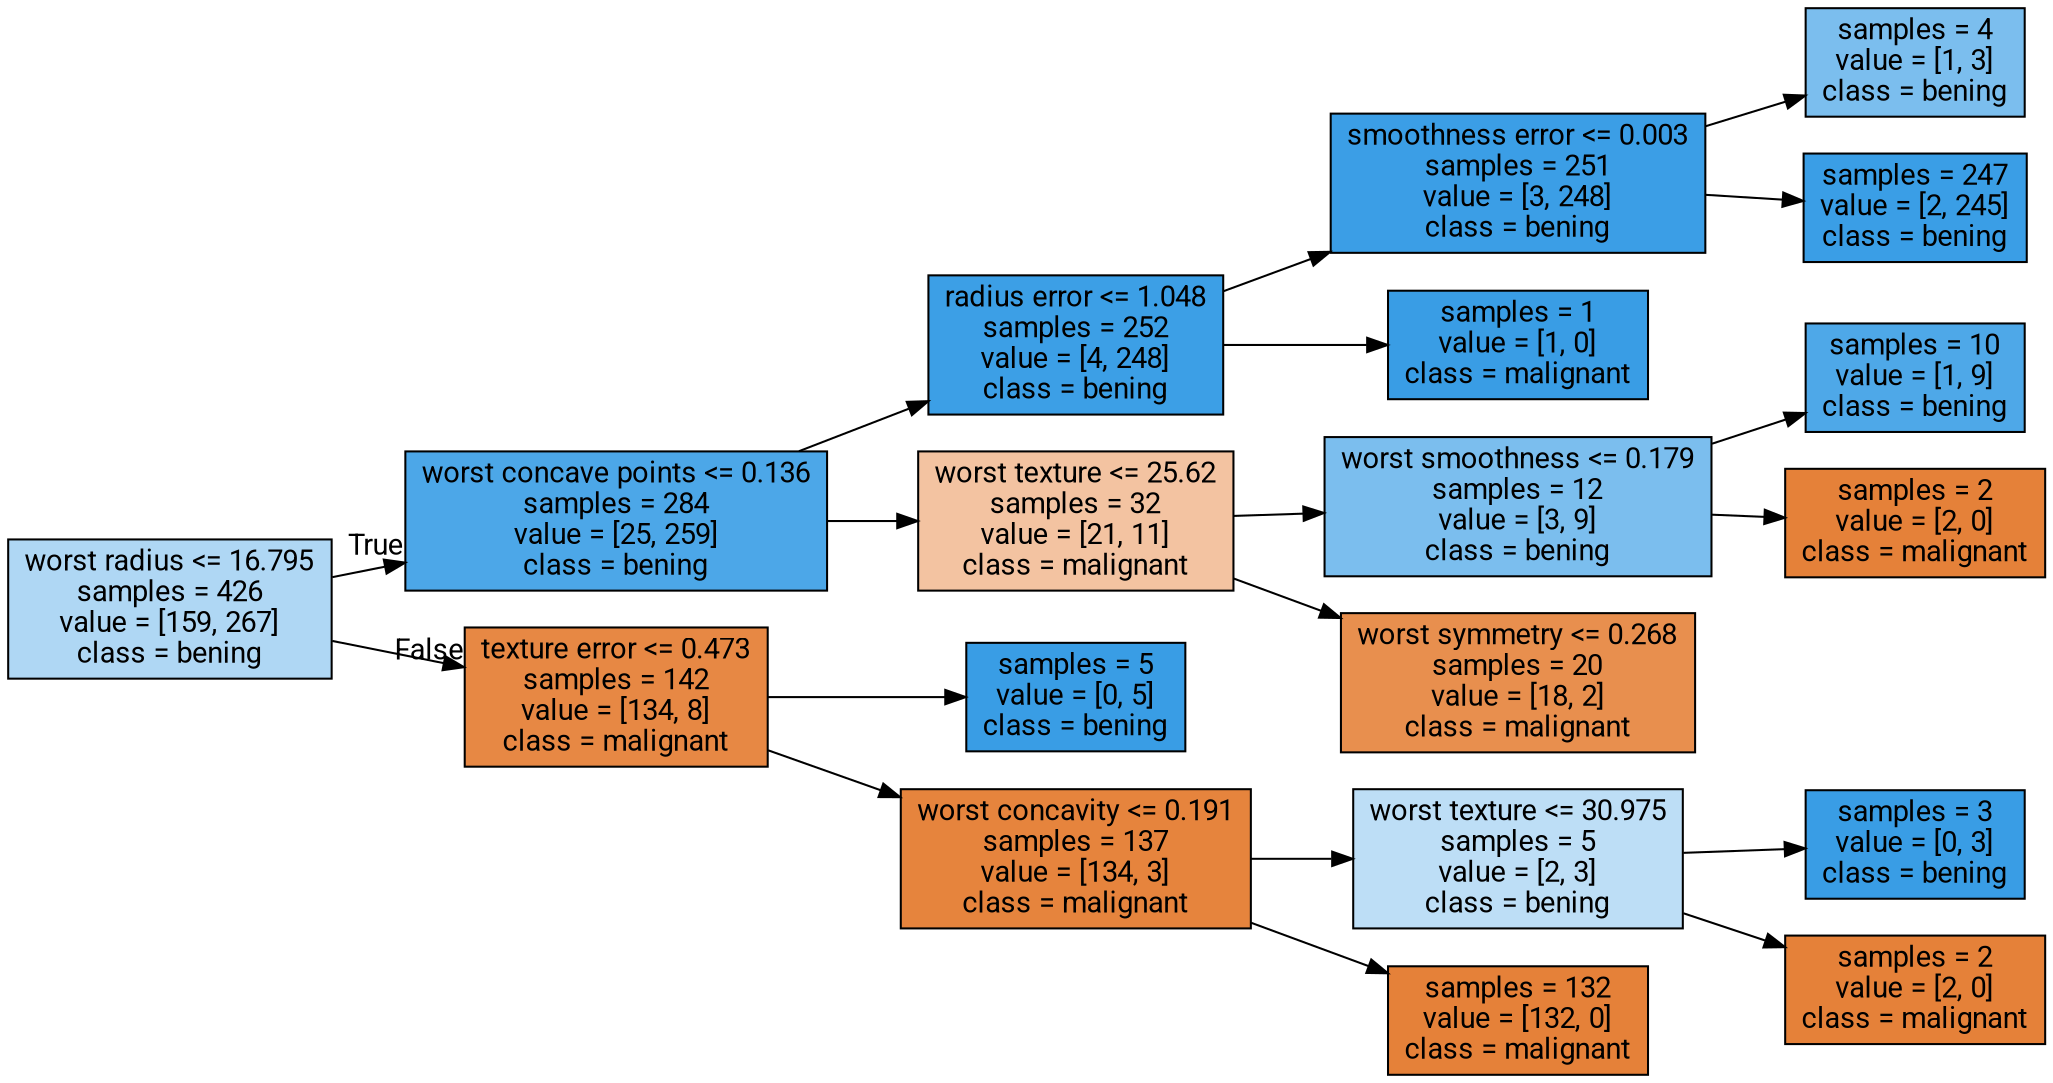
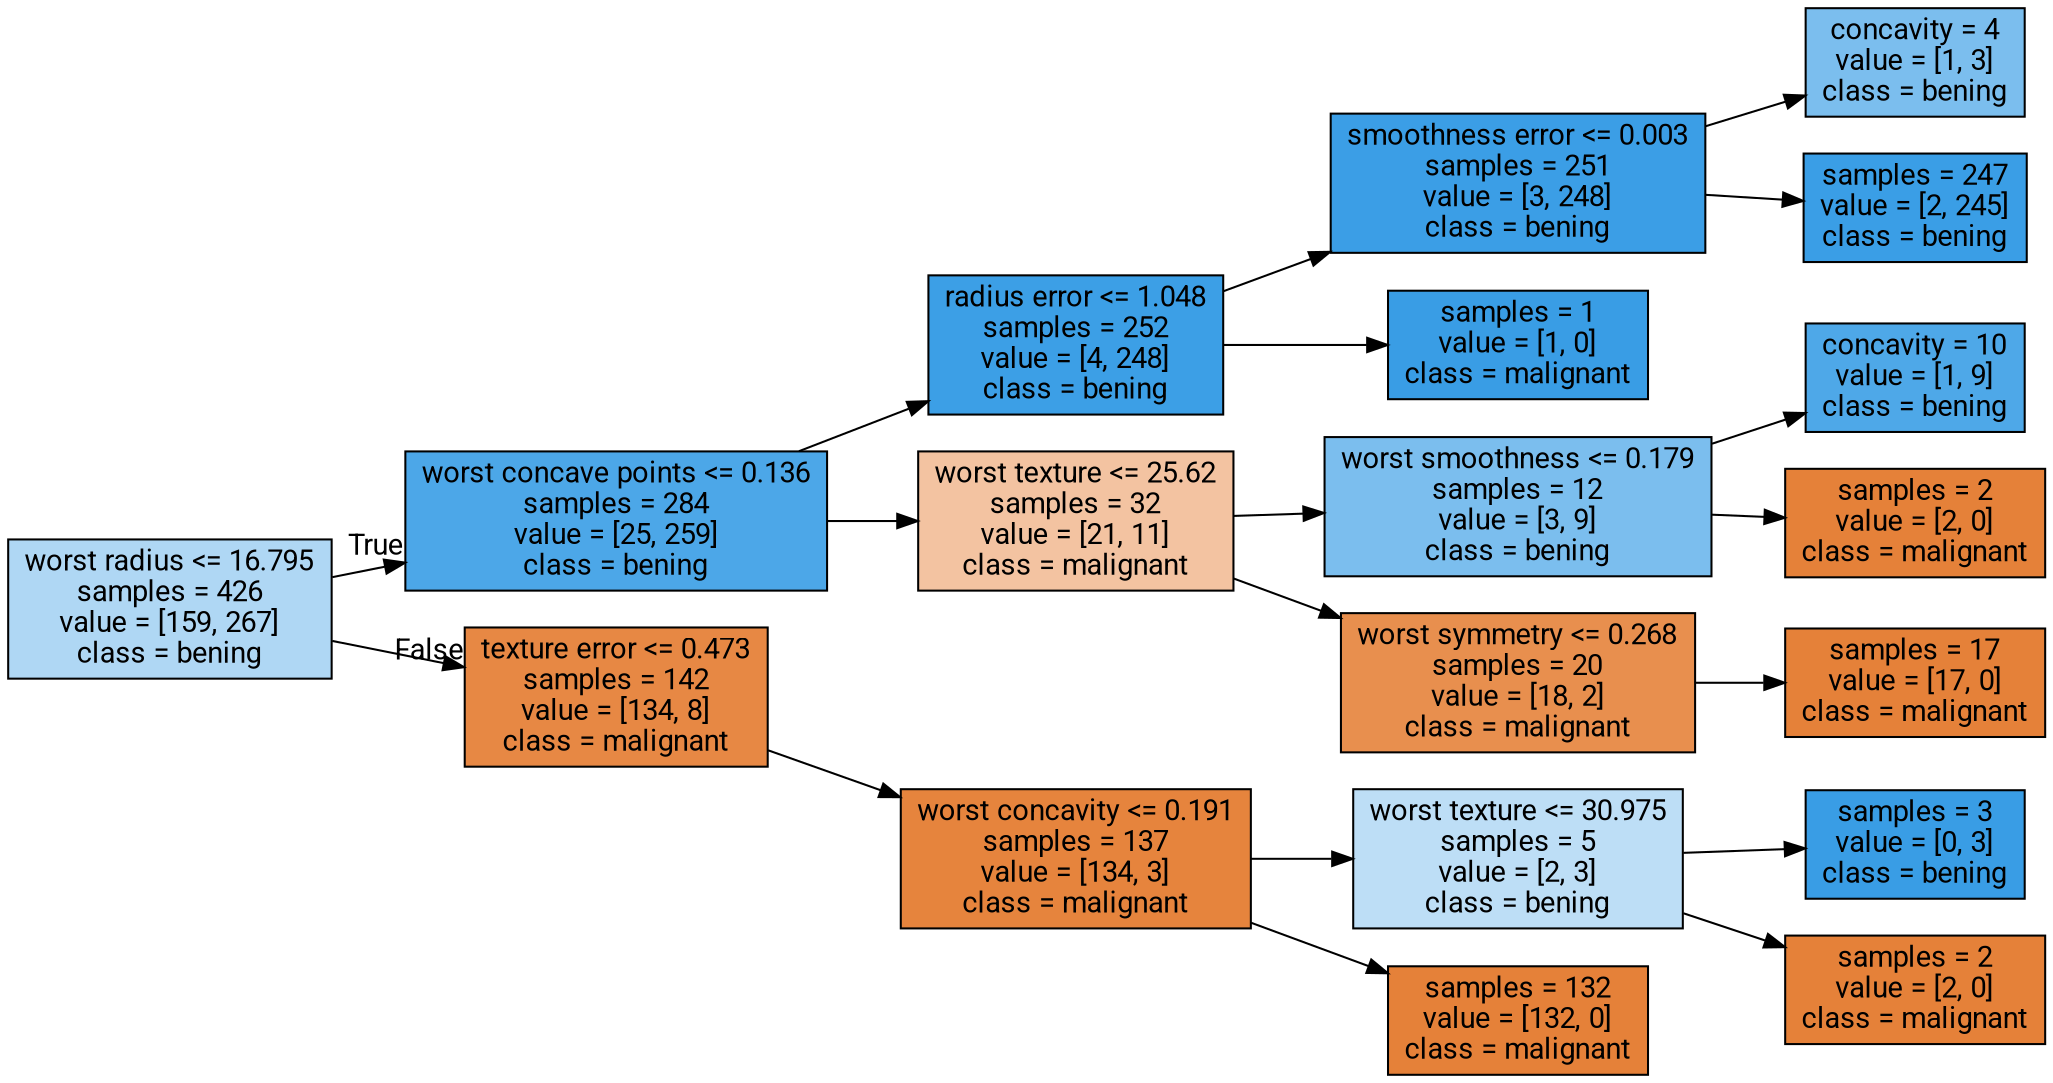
  digraph {
    fontname=Roboto
    rankdir=LR
    node [color=black fillcolor="#e58139ff" fontname=Roboto shape=box style=filled]
    edge [fontname=Roboto]
    n1 [fillcolor="#399de567" label="worst radius <= 16.795\nsamples = 426\nvalue = [159, 267]\nclass = bening"]
    n2 [fillcolor="#399de5e6" label="worst concave points <= 0.136\nsamples = 284\nvalue = [25, 259]\nclass = bening"]
    n3 [fillcolor="#e58139f0" label="texture error <= 0.473\nsamples = 142\nvalue = [134, 8]\nclass = malignant"]
    n4 [fillcolor="#399de5fb" label="radius error <= 1.048\nsamples = 252\nvalue = [4, 248]\nclass = bening"]
    n5 [fillcolor="#e5813979" label="worst texture <= 25.62\nsamples = 32\nvalue = [21, 11]\nclass = malignant"]
-   n6 [fillcolor="#399de5ff" label="samples = 5\nvalue = [0, 5]\nclass = bening"]
    n7 [fillcolor="#e58139f9" label="worst concavity <= 0.191\nsamples = 137\nvalue = [134, 3]\nclass = malignant"]
    n8 [fillcolor="#399de5fc" label="smoothness error <= 0.003\nsamples = 251\nvalue = [3, 248]\nclass = bening"]
    n9 [fillcolor="#399de5ff" label="samples = 1\nvalue = [1, 0]\nclass = malignant"]
    n10 [fillcolor="#399de5aa" label="worst smoothness <= 0.179\nsamples = 12\nvalue = [3, 9]\nclass = bening"]
    n11 [fillcolor="#e58139e3" label="worst symmetry <= 0.268\nsamples = 20\nvalue = [18, 2]\nclass = malignant"]
-   n12 [fillcolor="#399de5aa" label="samples = 4\nvalue = [1, 3]\nclass = bening"]
+   n12 [fillcolor="#399de5aa" label="concavity = 4\nvalue = [1, 3]\nclass = bening"]
    n13 [fillcolor="#399de5fd" label="samples = 247\nvalue = [2, 245]\nclass = bening"]
-   n14 [fillcolor="#399de5e3" label="samples = 10\nvalue = [1, 9]\nclass = bening"]
+   n14 [fillcolor="#399de5e3" label="concavity = 10\nvalue = [1, 9]\nclass = bening"]
    n15 [label="samples = 2\nvalue = [2, 0]\nclass = malignant"]
+   n16 [label="samples = 17\nvalue = [17, 0]\nclass = malignant"]
    n17 [fillcolor="#399de555" label="worst texture <= 30.975\nsamples = 5\nvalue = [2, 3]\nclass = bening"]
    n18 [label="samples = 132\nvalue = [132, 0]\nclass = malignant"]
    n19 [fillcolor="#399de5ff" label="samples = 3\nvalue = [0, 3]\nclass = bening"]
    n20 [label="samples = 2\nvalue = [2, 0]\nclass = malignant"]
    n1 -> n2 [headlabel=True labelangle=45 labeldistance=2.5]
    n1 -> n3 [headlabel=False labelangle=-45 labeldistance=2.5]
    n2 -> n4
    n2 -> n5
-   n3 -> n6
    n3 -> n7
    n4 -> n8
    n4 -> n9
    n5 -> n10
    n5 -> n11
    n7 -> n17
    n7 -> n18
    n8 -> n12
    n8 -> n13
    n10 -> n14
    n10 -> n15
+   n11 -> n16
    n17 -> n19
    n17 -> n20
  }
